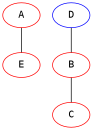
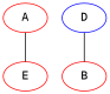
  graph {
    fontname="DejaVu Sans Mono"
    node [color=red fontname="DejaVu Sans Mono"]
    edge [fontname="DejaVu Sans Mono"]
    A
    E
    B
-   C
    D [color=blue]
    A -- E
-   B -- C
    D -- B
  }
